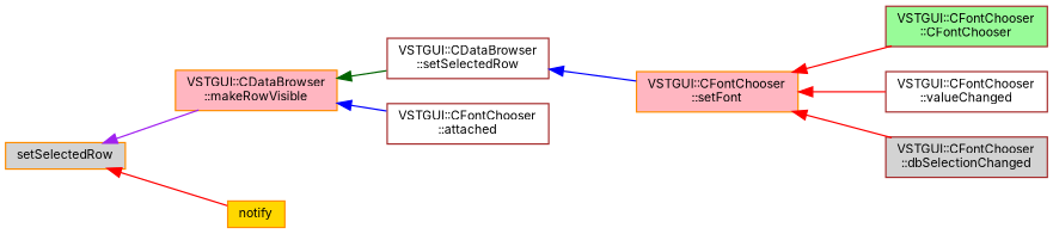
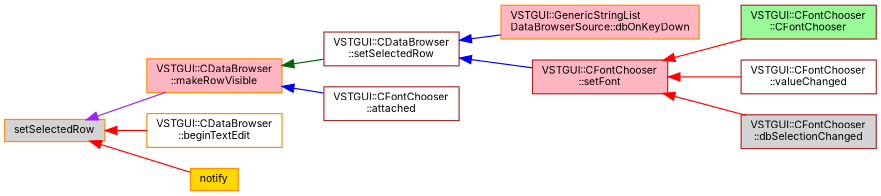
  digraph {
    fontname=Inter
    rankdir=LR
    node [color=darkorange fillcolor=white fontname=Inter fontsize=9 shape=record style=filled]
    edge [color=red dir=back fontname=Inter fontsize=9 labelfontname=Arial labelfontsize=9 style=solid]
    n1 [fillcolor=lightgrey fontcolor=black height=0.2 label=setSelectedRow width=0.4]
    n2 [fillcolor=lightpink height=0.2 label="VSTGUI::CDataBrowser\l::makeRowVisible" width=0.4]
+   n3 [height=0.2 label="VSTGUI::CDataBrowser\l::beginTextEdit" width=0.4]
    n4 [fillcolor=gold height=0.2 label=notify width=0.4]
    n5 [color=brown height=0.2 label="VSTGUI::CDataBrowser\l::setSelectedRow" width=0.4]
    n6 [color=brown height=0.2 label="VSTGUI::CFontChooser\l::attached" width=0.4]
-   n8 [fillcolor=lightpink height=0.2 label="VSTGUI::CFontChooser\l::setFont" width=0.4]
+   n7 [fillcolor=lightpink height=0.2 label="VSTGUI::GenericStringList\lDataBrowserSource::dbOnKeyDown" width=0.4]
+   n8 [color=brown fillcolor=lightpink height=0.2 label="VSTGUI::CFontChooser\l::setFont" width=0.4]
    n9 [color=brown fillcolor=palegreen height=0.2 label="VSTGUI::CFontChooser\l::CFontChooser" width=0.4]
    n10 [color=brown height=0.2 label="VSTGUI::CFontChooser\l::valueChanged" width=0.4]
    n11 [color=brown fillcolor=lightgrey height=0.2 label="VSTGUI::CFontChooser\l::dbSelectionChanged" width=0.4]
    n1 -> n2 [color=purple]
+   n1 -> n3
    n1 -> n4
    n2 -> n5 [color=darkgreen]
    n2 -> n6 [color=blue]
+   n5 -> n7 [color=blue]
    n5 -> n8 [color=blue]
    n8 -> n9
    n8 -> n10
    n8 -> n11
  }
